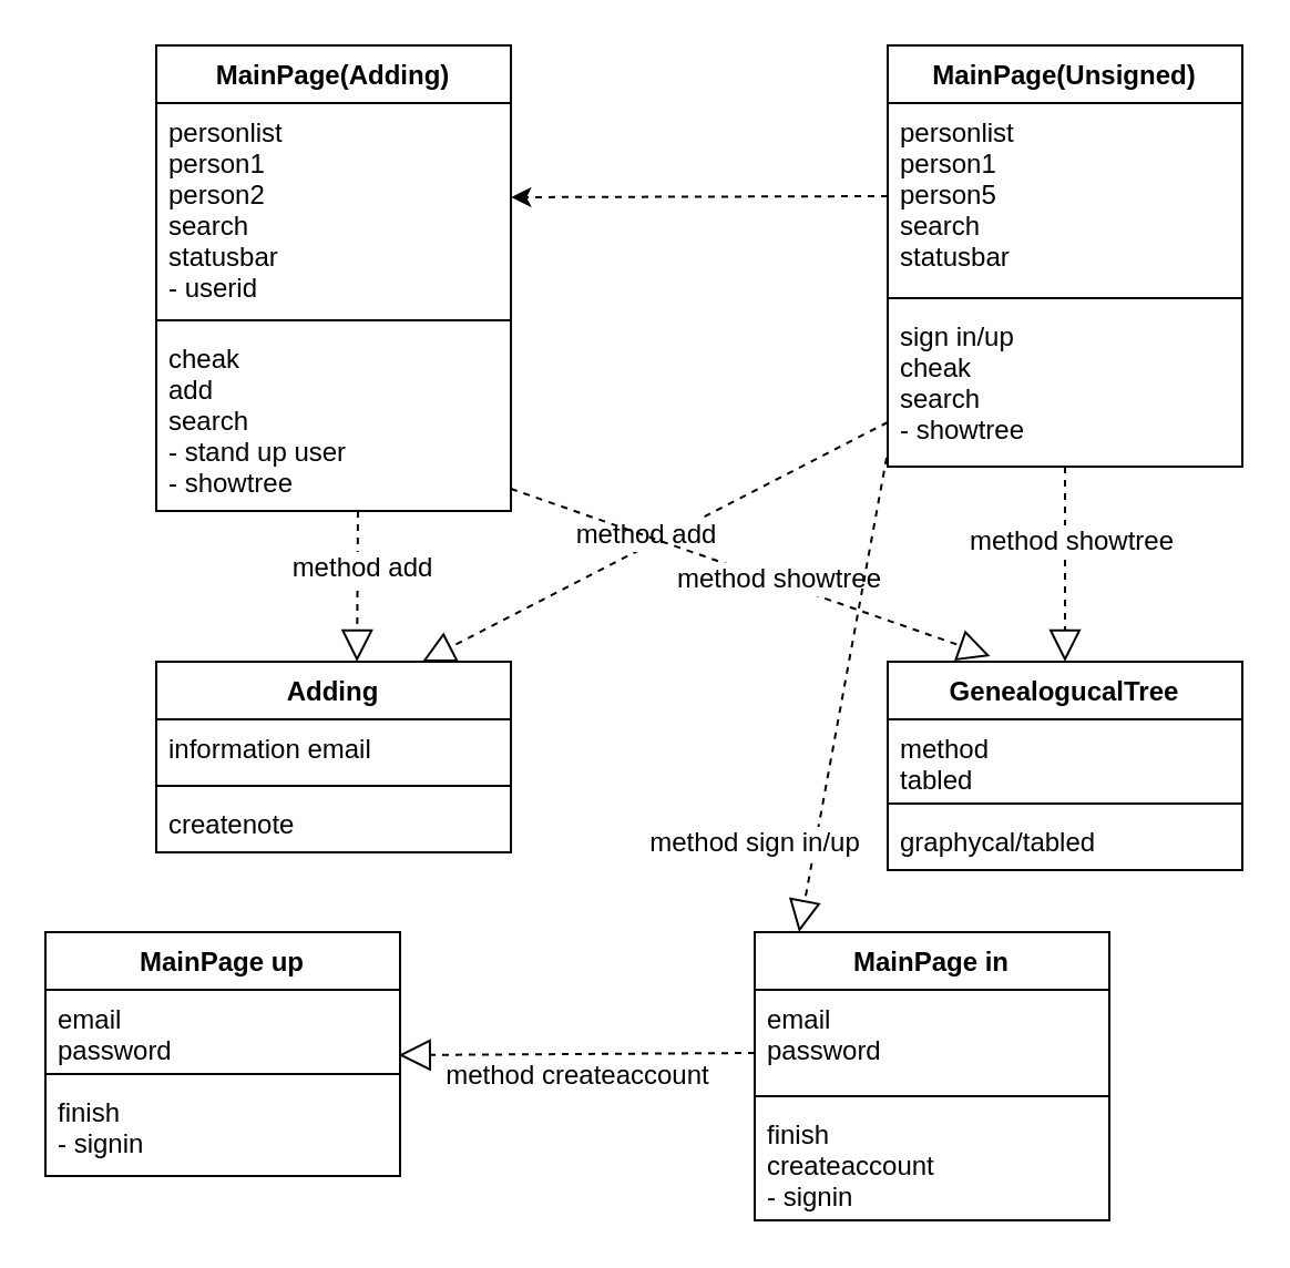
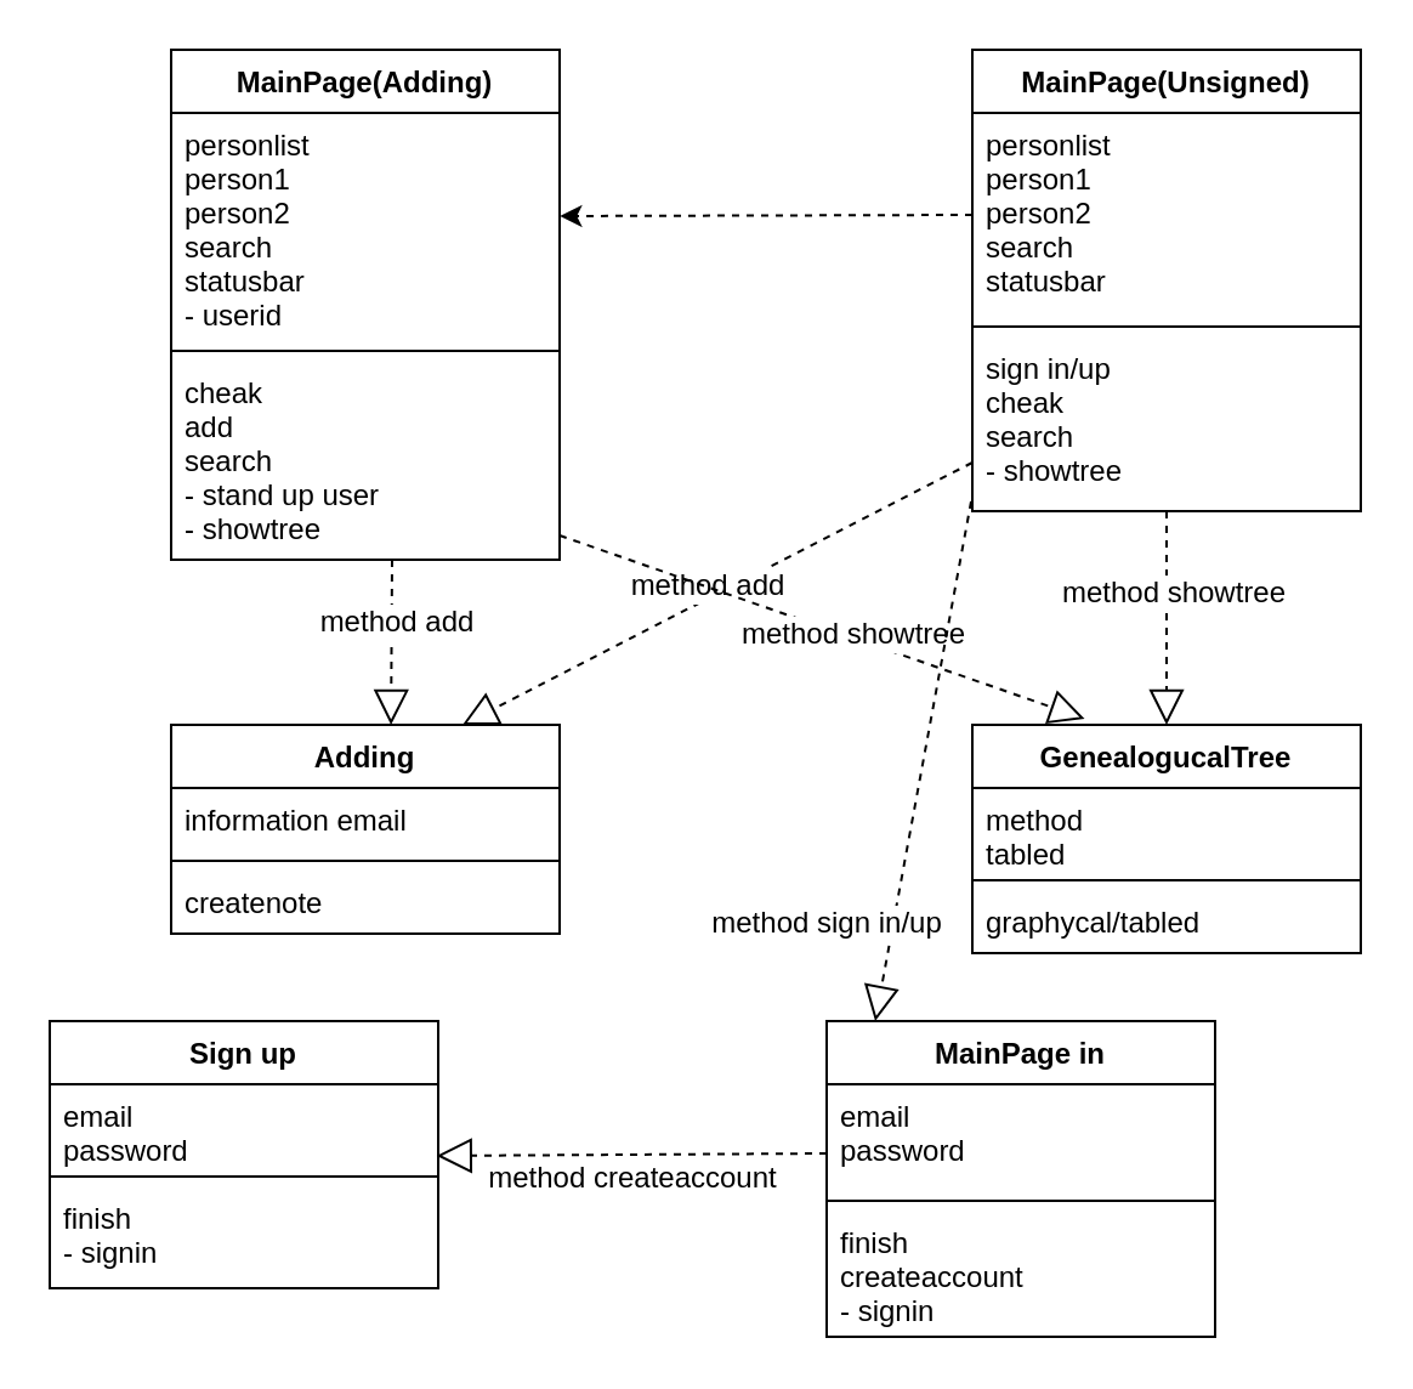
  <mxCell id="0" />
  <mxCell id="1" parent="0" />
  <mxCell id="2" value="MainPage(Adding)" style="swimlane;fontStyle=1;align=center;verticalAlign=top;childLayout=stackLayout;horizontal=1;startSize=26;horizontalStack=0;resizeParent=1;resizeParentMax=0;resizeLast=0;collapsible=1;marginBottom=0;" vertex="1" parent="1"><mxGeometry x="70" y="20" width="160" height="210" as="geometry" /></mxCell>
  <mxCell id="3" value="personlist&#10;person1&#10;person2&#10;search&#10;statusbar&#10;- userid" style="text;strokeColor=none;fillColor=none;align=left;verticalAlign=top;spacingLeft=4;spacingRight=4;overflow=hidden;rotatable=0;points=[[0,0.5],[1,0.5]];portConstraint=eastwest;" vertex="1" parent="2"><mxGeometry y="26" width="160" height="94" as="geometry" /></mxCell>
  <mxCell id="4" value="" style="line;strokeWidth=1;fillColor=none;align=left;verticalAlign=middle;spacingTop=-1;spacingLeft=3;spacingRight=3;rotatable=0;labelPosition=right;points=[];portConstraint=eastwest;" vertex="1" parent="2"><mxGeometry y="120" width="160" height="8" as="geometry" /></mxCell>
  <mxCell id="5" value="cheak&#10;add&#10;search&#10;- stand up user&#10;- showtree" style="text;strokeColor=none;fillColor=none;align=left;verticalAlign=top;spacingLeft=4;spacingRight=4;overflow=hidden;rotatable=0;points=[[0,0.5],[1,0.5]];portConstraint=eastwest;" vertex="1" parent="2"><mxGeometry y="128" width="160" height="82" as="geometry" /></mxCell>
  <mxCell id="6" value="MainPage(Unsigned)" style="swimlane;fontStyle=1;align=center;verticalAlign=top;childLayout=stackLayout;horizontal=1;startSize=26;horizontalStack=0;resizeParent=1;resizeParentMax=0;resizeLast=0;collapsible=1;marginBottom=0;" vertex="1" parent="1"><mxGeometry x="400" y="20" width="160" height="190" as="geometry" /></mxCell>
- <mxCell id="7" value="personlist&#10;person1&#10;person5&#10;search&#10;statusbar" style="text;strokeColor=none;fillColor=none;align=left;verticalAlign=top;spacingLeft=4;spacingRight=4;overflow=hidden;rotatable=0;points=[[0,0.5],[1,0.5]];portConstraint=eastwest;" vertex="1" parent="6"><mxGeometry y="26" width="160" height="84" as="geometry" /></mxCell>
+ <mxCell id="7" value="personlist&#10;person1&#10;person2&#10;search&#10;statusbar" style="text;strokeColor=none;fillColor=none;align=left;verticalAlign=top;spacingLeft=4;spacingRight=4;overflow=hidden;rotatable=0;points=[[0,0.5],[1,0.5]];portConstraint=eastwest;" vertex="1" parent="6"><mxGeometry y="26" width="160" height="84" as="geometry" /></mxCell>
  <mxCell id="8" value="" style="line;strokeWidth=1;fillColor=none;align=left;verticalAlign=middle;spacingTop=-1;spacingLeft=3;spacingRight=3;rotatable=0;labelPosition=right;points=[];portConstraint=eastwest;" vertex="1" parent="6"><mxGeometry y="110" width="160" height="8" as="geometry" /></mxCell>
  <mxCell id="9" value="sign in/up&#10;cheak&#10;search&#10;- showtree" style="text;strokeColor=none;fillColor=none;align=left;verticalAlign=top;spacingLeft=4;spacingRight=4;overflow=hidden;rotatable=0;points=[[0,0.5],[1,0.5]];portConstraint=eastwest;" vertex="1" parent="6"><mxGeometry y="118" width="160" height="72" as="geometry" /></mxCell>
  <mxCell id="10" value="GenealogucalTree" style="swimlane;fontStyle=1;align=center;verticalAlign=top;childLayout=stackLayout;horizontal=1;startSize=26;horizontalStack=0;resizeParent=1;resizeParentMax=0;resizeLast=0;collapsible=1;marginBottom=0;" vertex="1" parent="1"><mxGeometry x="400" y="298" width="160" height="94" as="geometry" /></mxCell>
  <mxCell id="11" value="method&#10;tabled" style="text;strokeColor=none;fillColor=none;align=left;verticalAlign=top;spacingLeft=4;spacingRight=4;overflow=hidden;rotatable=0;points=[[0,0.5],[1,0.5]];portConstraint=eastwest;" vertex="1" parent="10"><mxGeometry y="26" width="160" height="34" as="geometry" /></mxCell>
  <mxCell id="12" value="" style="line;strokeWidth=1;fillColor=none;align=left;verticalAlign=middle;spacingTop=-1;spacingLeft=3;spacingRight=3;rotatable=0;labelPosition=right;points=[];portConstraint=eastwest;" vertex="1" parent="10"><mxGeometry y="60" width="160" height="8" as="geometry" /></mxCell>
  <mxCell id="13" value="graphycal/tabled" style="text;strokeColor=none;fillColor=none;align=left;verticalAlign=top;spacingLeft=4;spacingRight=4;overflow=hidden;rotatable=0;points=[[0,0.5],[1,0.5]];portConstraint=eastwest;" vertex="1" parent="10"><mxGeometry y="68" width="160" height="26" as="geometry" /></mxCell>
- <mxCell id="14" value="MainPage up" style="swimlane;fontStyle=1;align=center;verticalAlign=top;childLayout=stackLayout;horizontal=1;startSize=26;horizontalStack=0;resizeParent=1;resizeParentMax=0;resizeLast=0;collapsible=1;marginBottom=0;" vertex="1" parent="1"><mxGeometry x="20" y="420" width="160" height="110" as="geometry" /></mxCell>
+ <mxCell id="14" value="Sign up" style="swimlane;fontStyle=1;align=center;verticalAlign=top;childLayout=stackLayout;horizontal=1;startSize=26;horizontalStack=0;resizeParent=1;resizeParentMax=0;resizeLast=0;collapsible=1;marginBottom=0;" vertex="1" parent="1"><mxGeometry x="20" y="420" width="160" height="110" as="geometry" /></mxCell>
  <mxCell id="15" value="email&#10;password" style="text;strokeColor=none;fillColor=none;align=left;verticalAlign=top;spacingLeft=4;spacingRight=4;overflow=hidden;rotatable=0;points=[[0,0.5],[1,0.5]];portConstraint=eastwest;" vertex="1" parent="14"><mxGeometry y="26" width="160" height="34" as="geometry" /></mxCell>
  <mxCell id="16" value="" style="line;strokeWidth=1;fillColor=none;align=left;verticalAlign=middle;spacingTop=-1;spacingLeft=3;spacingRight=3;rotatable=0;labelPosition=right;points=[];portConstraint=eastwest;" vertex="1" parent="14"><mxGeometry y="60" width="160" height="8" as="geometry" /></mxCell>
  <mxCell id="17" value="finish&#10;- signin&#10;" style="text;strokeColor=none;fillColor=none;align=left;verticalAlign=top;spacingLeft=4;spacingRight=4;overflow=hidden;rotatable=0;points=[[0,0.5],[1,0.5]];portConstraint=eastwest;" vertex="1" parent="14"><mxGeometry y="68" width="160" height="42" as="geometry" /></mxCell>
  <mxCell id="18" value="Adding" style="swimlane;fontStyle=1;align=center;verticalAlign=top;childLayout=stackLayout;horizontal=1;startSize=26;horizontalStack=0;resizeParent=1;resizeParentMax=0;resizeLast=0;collapsible=1;marginBottom=0;" vertex="1" parent="1"><mxGeometry x="70" y="298" width="160" height="86" as="geometry" /></mxCell>
  <mxCell id="19" value="information email" style="text;strokeColor=none;fillColor=none;align=left;verticalAlign=top;spacingLeft=4;spacingRight=4;overflow=hidden;rotatable=0;points=[[0,0.5],[1,0.5]];portConstraint=eastwest;" vertex="1" parent="18"><mxGeometry y="26" width="160" height="26" as="geometry" /></mxCell>
  <mxCell id="20" value="" style="line;strokeWidth=1;fillColor=none;align=left;verticalAlign=middle;spacingTop=-1;spacingLeft=3;spacingRight=3;rotatable=0;labelPosition=right;points=[];portConstraint=eastwest;" vertex="1" parent="18"><mxGeometry y="52" width="160" height="8" as="geometry" /></mxCell>
  <mxCell id="21" value="createnote" style="text;strokeColor=none;fillColor=none;align=left;verticalAlign=top;spacingLeft=4;spacingRight=4;overflow=hidden;rotatable=0;points=[[0,0.5],[1,0.5]];portConstraint=eastwest;" vertex="1" parent="18"><mxGeometry y="60" width="160" height="26" as="geometry" /></mxCell>
  <mxCell id="22" value="MainPage in" style="swimlane;fontStyle=1;align=center;verticalAlign=top;childLayout=stackLayout;horizontal=1;startSize=26;horizontalStack=0;resizeParent=1;resizeParentMax=0;resizeLast=0;collapsible=1;marginBottom=0;" vertex="1" parent="1"><mxGeometry x="340" y="420" width="160" height="130" as="geometry" /></mxCell>
  <mxCell id="23" value="email&#10;password" style="text;strokeColor=none;fillColor=none;align=left;verticalAlign=top;spacingLeft=4;spacingRight=4;overflow=hidden;rotatable=0;points=[[0,0.5],[1,0.5]];portConstraint=eastwest;" vertex="1" parent="22"><mxGeometry y="26" width="160" height="44" as="geometry" /></mxCell>
  <mxCell id="24" value="" style="line;strokeWidth=1;fillColor=none;align=left;verticalAlign=middle;spacingTop=-1;spacingLeft=3;spacingRight=3;rotatable=0;labelPosition=right;points=[];portConstraint=eastwest;" vertex="1" parent="22"><mxGeometry y="70" width="160" height="8" as="geometry" /></mxCell>
  <mxCell id="25" value="finish&#10;createaccount&#10;- signin" style="text;strokeColor=none;fillColor=none;align=left;verticalAlign=top;spacingLeft=4;spacingRight=4;overflow=hidden;rotatable=0;points=[[0,0.5],[1,0.5]];portConstraint=eastwest;" vertex="1" parent="22"><mxGeometry y="78" width="160" height="52" as="geometry" /></mxCell>
  <mxCell id="26" value="" style="endArrow=classic;html=1;dashed=1;exitX=0;exitY=0.5;exitDx=0;exitDy=0;entryX=1.001;entryY=0.452;entryDx=0;entryDy=0;entryPerimeter=0;" edge="1" parent="1" source="7" target="3"><mxGeometry width="50" height="50" relative="1" as="geometry"><mxPoint x="290" y="70" as="sourcePoint" /><mxPoint x="240" y="130" as="targetPoint" /></mxGeometry></mxCell>
  <mxCell id="27" value="" style="endArrow=block;dashed=1;endFill=0;endSize=12;html=1;entryX=0.566;entryY=0;entryDx=0;entryDy=0;entryPerimeter=0;" edge="1" parent="1" target="18"><mxGeometry width="160" relative="1" as="geometry"><mxPoint x="161" y="230" as="sourcePoint" /><mxPoint x="160.5" y="270" as="targetPoint" /></mxGeometry></mxCell>
  <mxCell id="28" value="method add" style="text;html=1;resizable=0;points=[];align=center;verticalAlign=middle;labelBackgroundColor=#ffffff;" vertex="1" connectable="0" parent="27"><mxGeometry x="-0.257" y="2" relative="1" as="geometry"><mxPoint as="offset" /></mxGeometry></mxCell>
  <mxCell id="29" value="" style="endArrow=block;dashed=1;endFill=0;endSize=12;html=1;entryX=0.75;entryY=0;entryDx=0;entryDy=0;" edge="1" parent="1" target="18"><mxGeometry width="160" relative="1" as="geometry"><mxPoint x="400" y="190" as="sourcePoint" /><mxPoint x="400.5" y="260" as="targetPoint" /></mxGeometry></mxCell>
  <mxCell id="30" value="method add" style="text;html=1;resizable=0;points=[];align=center;verticalAlign=middle;labelBackgroundColor=#ffffff;" vertex="1" connectable="0" parent="1"><mxGeometry x="290.206" y="240.09" as="geometry"><mxPoint as="offset" /></mxGeometry></mxCell>
  <mxCell id="31" value="" style="endArrow=block;dashed=1;endFill=0;endSize=12;html=1;entryX=0.5;entryY=0;entryDx=0;entryDy=0;" edge="1" parent="1" target="10"><mxGeometry width="160" relative="1" as="geometry"><mxPoint x="480" y="210" as="sourcePoint" /><mxPoint x="480.06" y="268" as="targetPoint" /></mxGeometry></mxCell>
  <mxCell id="32" value="method showtree" style="text;html=1;resizable=0;points=[];align=center;verticalAlign=middle;labelBackgroundColor=#ffffff;" vertex="1" connectable="0" parent="31"><mxGeometry x="-0.257" y="2" relative="1" as="geometry"><mxPoint as="offset" /></mxGeometry></mxCell>
  <mxCell id="33" value="" style="endArrow=block;dashed=1;endFill=0;endSize=12;html=1;entryX=0.289;entryY=-0.027;entryDx=0;entryDy=0;entryPerimeter=0;" edge="1" parent="1" target="10"><mxGeometry width="160" relative="1" as="geometry"><mxPoint x="230" y="220" as="sourcePoint" /><mxPoint x="229.56" y="298" as="targetPoint" /></mxGeometry></mxCell>
  <mxCell id="34" value="method showtree" style="text;html=1;resizable=0;points=[];align=center;verticalAlign=middle;labelBackgroundColor=#ffffff;" vertex="1" connectable="0" parent="33"><mxGeometry x="-0.257" y="2" relative="1" as="geometry"><mxPoint x="39.5" y="14" as="offset" /></mxGeometry></mxCell>
  <mxCell id="35" value="" style="endArrow=block;dashed=1;endFill=0;endSize=12;html=1;" edge="1" parent="1"><mxGeometry width="160" relative="1" as="geometry"><mxPoint x="399.5" y="206" as="sourcePoint" /><mxPoint x="360" y="420" as="targetPoint" /></mxGeometry></mxCell>
  <mxCell id="36" value="method sign in/up" style="text;html=1;resizable=0;points=[];align=center;verticalAlign=middle;labelBackgroundColor=#ffffff;" vertex="1" connectable="0" parent="35"><mxGeometry x="-0.257" y="2" relative="1" as="geometry"><mxPoint x="-47" y="93" as="offset" /></mxGeometry></mxCell>
  <mxCell id="37" value="" style="endArrow=block;dashed=1;endFill=0;endSize=12;html=1;entryX=0.996;entryY=0.867;entryDx=0;entryDy=0;entryPerimeter=0;" edge="1" parent="1" target="15"><mxGeometry width="160" relative="1" as="geometry"><mxPoint x="340" y="474.5" as="sourcePoint" /><mxPoint x="250" y="474.5" as="targetPoint" /></mxGeometry></mxCell>
  <mxCell id="38" value="method createaccount" style="text;html=1;resizable=0;points=[];align=center;verticalAlign=middle;labelBackgroundColor=#ffffff;" vertex="1" connectable="0" parent="37"><mxGeometry x="-0.257" y="2" relative="1" as="geometry"><mxPoint x="-20.5" y="7.5" as="offset" /></mxGeometry></mxCell>
